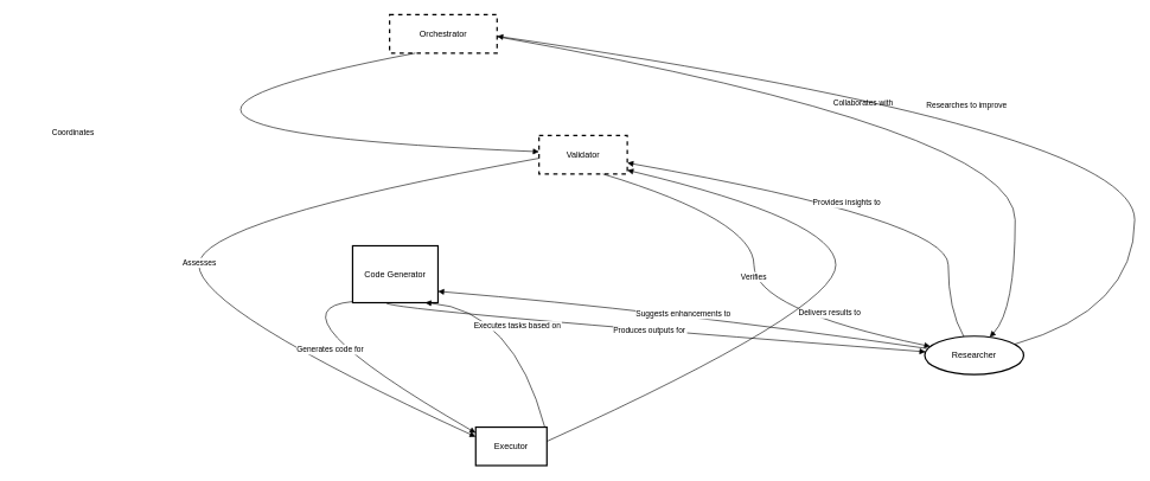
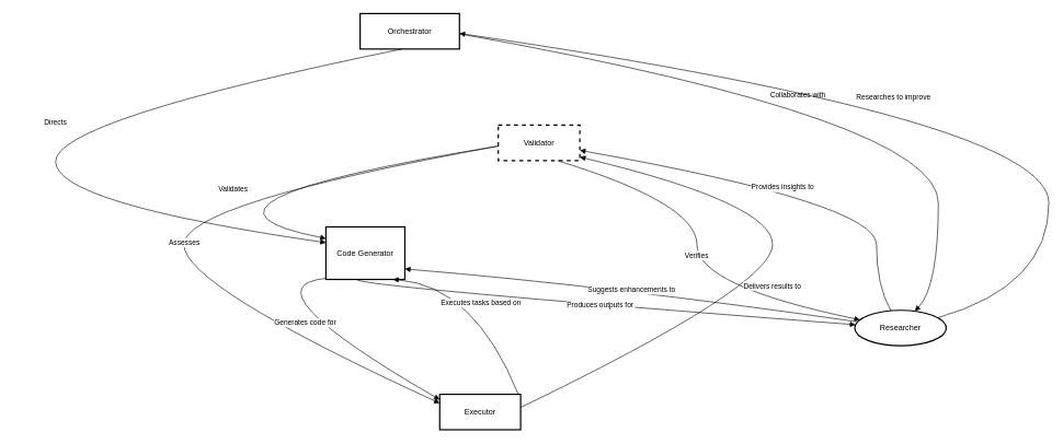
  <mxCell id="0" />
  <mxCell id="1" parent="0" />
- <mxCell id="2" value="Orchestrator" style="whiteSpace=wrap;strokeWidth=2;dashed=1;" parent="1" vertex="1"><mxGeometry x="547" y="20" width="151" height="54" as="geometry" /></mxCell>
+ <mxCell id="2" value="Orchestrator" style="whiteSpace=wrap;strokeWidth=2;" parent="1" vertex="1"><mxGeometry x="547" y="20" width="151" height="54" as="geometry" /></mxCell>
  <mxCell id="3" value="Validator" style="whiteSpace=wrap;strokeWidth=2;dashed=1;" parent="1" vertex="1"><mxGeometry x="757" y="190" width="124" height="54" as="geometry" /></mxCell>
  <mxCell id="4" value="Code Generator" style="whiteSpace=wrap;strokeWidth=2;" parent="1" vertex="1"><mxGeometry x="495" y="345" width="120" height="80" as="geometry" /></mxCell>
- <mxCell id="5" value="Executor" style="whiteSpace=wrap;strokeWidth=2;" parent="1" vertex="1"><mxGeometry x="668" y="600" width="100" height="54" as="geometry" /></mxCell>
+ <mxCell id="5" value="Executor" style="whiteSpace=wrap;strokeWidth=2;" parent="1" vertex="1"><mxGeometry x="668" y="600" width="123" height="54" as="geometry" /></mxCell>
  <mxCell id="6" value="Researcher" style="ellipse;whiteSpace=wrap;strokeWidth=2;" parent="1" vertex="1"><mxGeometry x="1299" y="472" width="139" height="54" as="geometry" /></mxCell>
- <mxCell id="7" value="Coordinates" style="curved=1;startArrow=none;endArrow=block;exitX=0.24;exitY=1;entryX=0;entryY=0.42;" parent="1" source="2" target="3" edge="1"><mxGeometry relative="1" as="geometry"><Array as="points"><mxPoint x="20" y="182" /></Array></mxGeometry></mxCell>
+ <mxCell id="8" value="Directs" style="curved=1;startArrow=none;endArrow=block;exitX=0.42;exitY=1;entryX=0;entryY=0.3;" parent="1" source="2" target="4" edge="1"><mxGeometry relative="1" as="geometry"><Array as="points"><mxPoint x="84" y="182" /><mxPoint x="84" y="309" /></Array></mxGeometry></mxCell>
  <mxCell id="9" value="Collaborates with" style="curved=1;startArrow=none;endArrow=block;exitX=1;exitY=0.57;entryX=0.67;entryY=-0.01;" parent="1" source="2" target="6" edge="1"><mxGeometry relative="1" as="geometry"><Array as="points"><mxPoint x="1426" y="182" /><mxPoint x="1426" y="435" /></Array></mxGeometry></mxCell>
+ <mxCell id="10" value="Validates" style="curved=1;startArrow=none;endArrow=block;exitX=0;exitY=0.59;entryX=0;entryY=0.22;" parent="1" source="3" target="4" edge="1"><mxGeometry relative="1" as="geometry"><Array as="points"><mxPoint x="224" y="309" /></Array></mxGeometry></mxCell>
  <mxCell id="11" value="Assesses" style="curved=1;startArrow=none;endArrow=block;exitX=0;exitY=0.59;entryX=0;entryY=0.25;" parent="1" source="3" target="5" edge="1"><mxGeometry x="0.046" y="1" relative="1" as="geometry"><Array as="points"><mxPoint x="279" y="309" /><mxPoint x="279" y="435" /></Array><mxPoint y="1" as="offset" /></mxGeometry></mxCell>
  <mxCell id="12" value="Verifies" style="curved=1;startArrow=none;endArrow=block;exitX=0.72;exitY=0.99;entryX=0;entryY=0.23;" parent="1" source="3" target="6" edge="1"><mxGeometry relative="1" as="geometry"><Array as="points"><mxPoint x="1059" y="309" /><mxPoint x="1059" y="435" /></Array></mxGeometry></mxCell>
  <mxCell id="13" value="Generates code for" style="curved=1;startArrow=none;endArrow=block;exitX=0;exitY=0.98;entryX=0;entryY=0.15;" parent="1" source="4" target="5" edge="1"><mxGeometry relative="1" as="geometry"><Array as="points"><mxPoint x="369" y="435" /></Array></mxGeometry></mxCell>
  <mxCell id="14" value="Produces outputs for" style="curved=1;startArrow=none;endArrow=block;exitX=0.39;exitY=1;entryX=0;entryY=0.39;" parent="1" source="4" target="6" edge="1"><mxGeometry relative="1" as="geometry"><Array as="points"><mxPoint x="536" y="435" /></Array></mxGeometry></mxCell>
  <mxCell id="15" value="Executes tasks based on" style="curved=1;startArrow=none;endArrow=block;exitX=0.98;exitY=-0.01;entryX=0.85;entryY=1;" parent="1" source="5" target="4" edge="1"><mxGeometry relative="1" as="geometry"><Array as="points"><mxPoint x="721" y="435" /></Array></mxGeometry></mxCell>
  <mxCell id="16" value="Delivers results to" style="curved=1;startArrow=none;endArrow=block;exitX=1;exitY=0.37;entryX=1;entryY=0.9;" parent="1" source="5" target="3" edge="1"><mxGeometry relative="1" as="geometry"><Array as="points"><mxPoint x="1174" y="435" /><mxPoint x="1174" y="309" /></Array></mxGeometry></mxCell>
  <mxCell id="17" value="Researches to improve" style="curved=1;startArrow=none;endArrow=block;exitX=1;exitY=0.13;entryX=1;entryY=0.56;" parent="1" source="6" target="2" edge="1"><mxGeometry relative="1" as="geometry"><Array as="points"><mxPoint x="1594" y="435" /><mxPoint x="1594" y="182" /></Array></mxGeometry></mxCell>
  <mxCell id="18" value="Provides insights to" style="curved=1;startArrow=none;endArrow=block;exitX=0.39;exitY=-0.01;entryX=1;entryY=0.71;" parent="1" source="6" target="3" edge="1"><mxGeometry relative="1" as="geometry"><Array as="points"><mxPoint x="1332" y="435" /><mxPoint x="1332" y="309" /></Array></mxGeometry></mxCell>
  <mxCell id="19" value="Suggests enhancements to" style="curved=1;startArrow=none;endArrow=block;exitX=0;exitY=0.31;entryX=1;entryY=0.8;" parent="1" source="6" target="4" edge="1"><mxGeometry relative="1" as="geometry"><Array as="points"><mxPoint x="925" y="435" /></Array></mxGeometry></mxCell>
